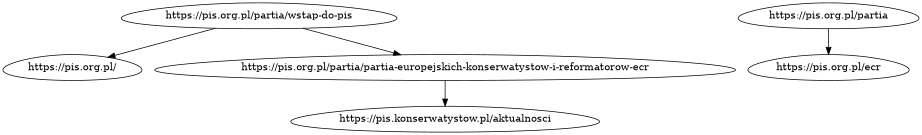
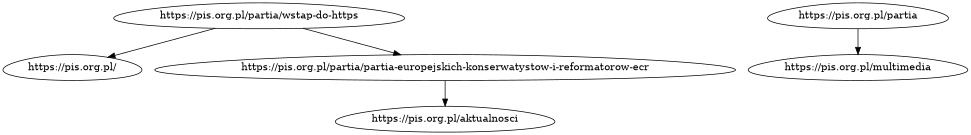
  digraph {
    node [shape=egg]
    n1 [label="https://pis.org.pl/"]
-   n2 [label="https://pis.org.pl/partia/wstap-do-pis"]
+   n2 [label="https://pis.org.pl/partia/wstap-do-https"]
    n3 [label="https://pis.org.pl/partia/partia-europejskich-konserwatystow-i-reformatorow-ecr"]
-   n4 [label="https://pis.konserwatystow.pl/aktualnosci"]
+   n4 [label="https://pis.org.pl/aktualnosci"]
    n5 [label="https://pis.org.pl/partia"]
-   n6 [label="https://pis.org.pl/ecr"]
+   n6 [label="https://pis.org.pl/multimedia"]
    n2 -> n1
    n2 -> n3
    n3 -> n4
    n5 -> n6
  }
